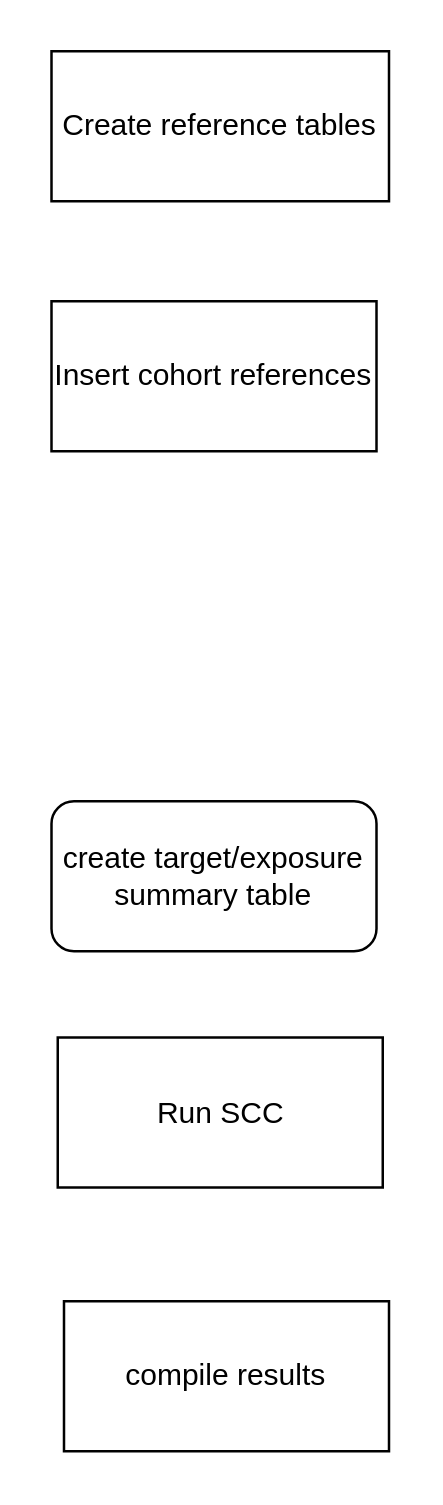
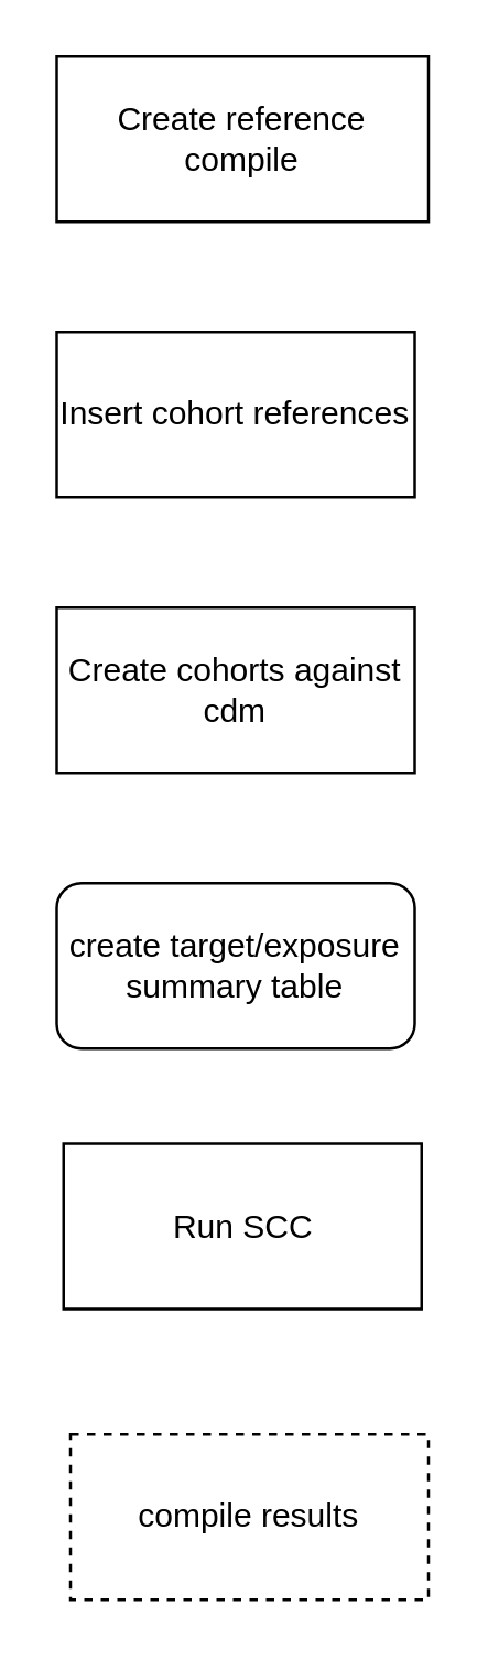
  <mxCell id="0" />
  <mxCell id="1" parent="0" />
- <mxCell id="2" value="Create reference tables" style="rounded=0;whiteSpace=wrap;html=1;" vertex="1" parent="1"><mxGeometry x="20" y="20" width="135" height="60" as="geometry" /></mxCell>
+ <mxCell id="2" value="Create reference compile" style="rounded=0;whiteSpace=wrap;html=1;" vertex="1" parent="1"><mxGeometry x="20" y="20" width="135" height="60" as="geometry" /></mxCell>
  <mxCell id="3" value="Insert cohort references" style="rounded=0;whiteSpace=wrap;html=1;" vertex="1" parent="1"><mxGeometry x="20" y="120" width="130" height="60" as="geometry" /></mxCell>
+ <mxCell id="4" value="Create cohorts against cdm" style="rounded=0;whiteSpace=wrap;html=1;" vertex="1" parent="1"><mxGeometry x="20" y="220" width="130" height="60" as="geometry" /></mxCell>
  <mxCell id="5" value="create target/exposure&lt;br&gt;summary table" style="whiteSpace=wrap;html=1;rounded=1;" vertex="1" parent="1"><mxGeometry x="20" y="320" width="130" height="60" as="geometry" /></mxCell>
  <mxCell id="6" value="Run SCC" style="rounded=0;whiteSpace=wrap;html=1;" vertex="1" parent="1"><mxGeometry x="22.5" y="414.5" width="130" height="60" as="geometry" /></mxCell>
- <mxCell id="7" value="compile results" style="rounded=0;whiteSpace=wrap;html=1;" vertex="1" parent="1"><mxGeometry x="25" y="520" width="130" height="60" as="geometry" /></mxCell>
+ <mxCell id="7" value="compile results" style="rounded=0;whiteSpace=wrap;html=1;dashed=1;" vertex="1" parent="1"><mxGeometry x="25" y="520" width="130" height="60" as="geometry" /></mxCell>
